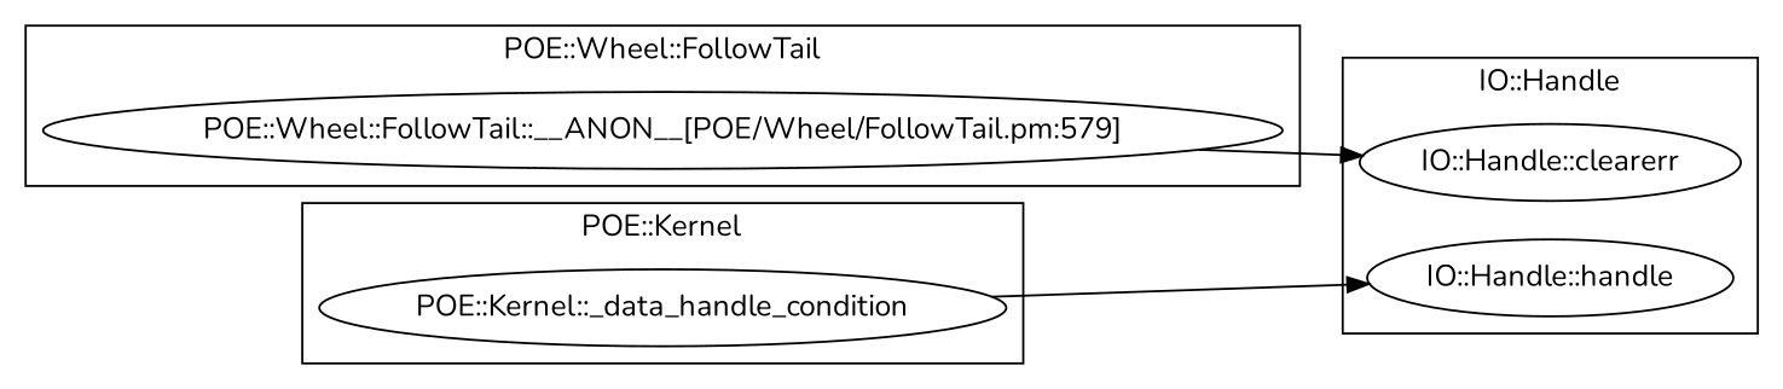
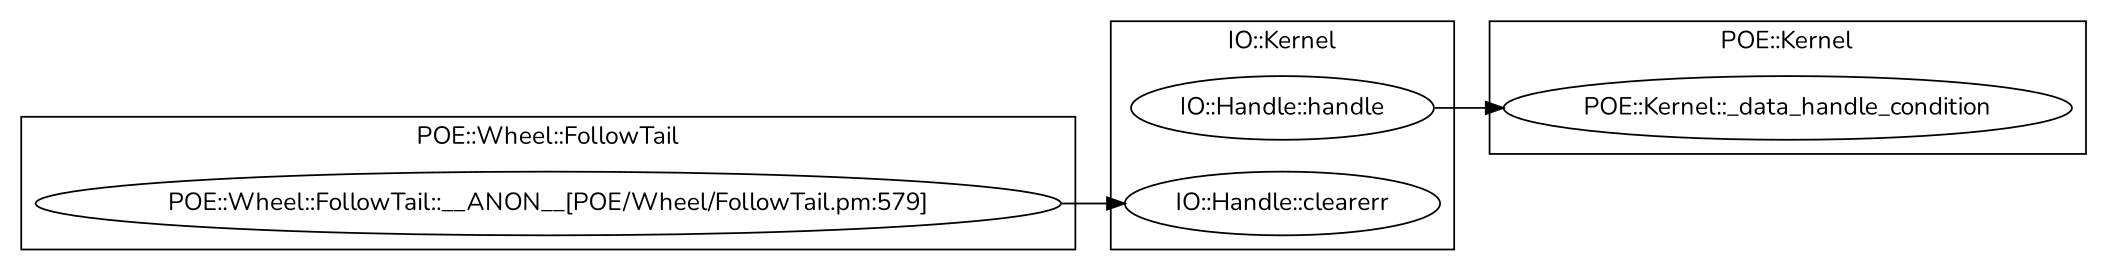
  digraph {
    fontname=Nunito
    rankdir=LR
    node [fontname=Nunito]
    edge [fontname=Nunito]
    "POE::Wheel::FollowTail::__ANON__[POE/Wheel/FollowTail.pm:579]"
    "POE::Kernel::_data_handle_condition"
    n3 [label="IO::Handle::handle"]
    "IO::Handle::clearerr"
    subgraph cluster_1 {
      label="POE::Wheel::FollowTail"
      "POE::Wheel::FollowTail::__ANON__[POE/Wheel/FollowTail.pm:579]"
    }
    subgraph cluster_2 {
      label="POE::Kernel"
      "POE::Kernel::_data_handle_condition"
    }
    subgraph cluster_3 {
-     label="IO::Handle"
+     label="IO::Kernel"
      n3
      "IO::Handle::clearerr"
    }
    "POE::Wheel::FollowTail::__ANON__[POE/Wheel/FollowTail.pm:579]" -> "IO::Handle::clearerr"
-   "POE::Kernel::_data_handle_condition" -> n3
+   n3 -> "POE::Kernel::_data_handle_condition"
  }
